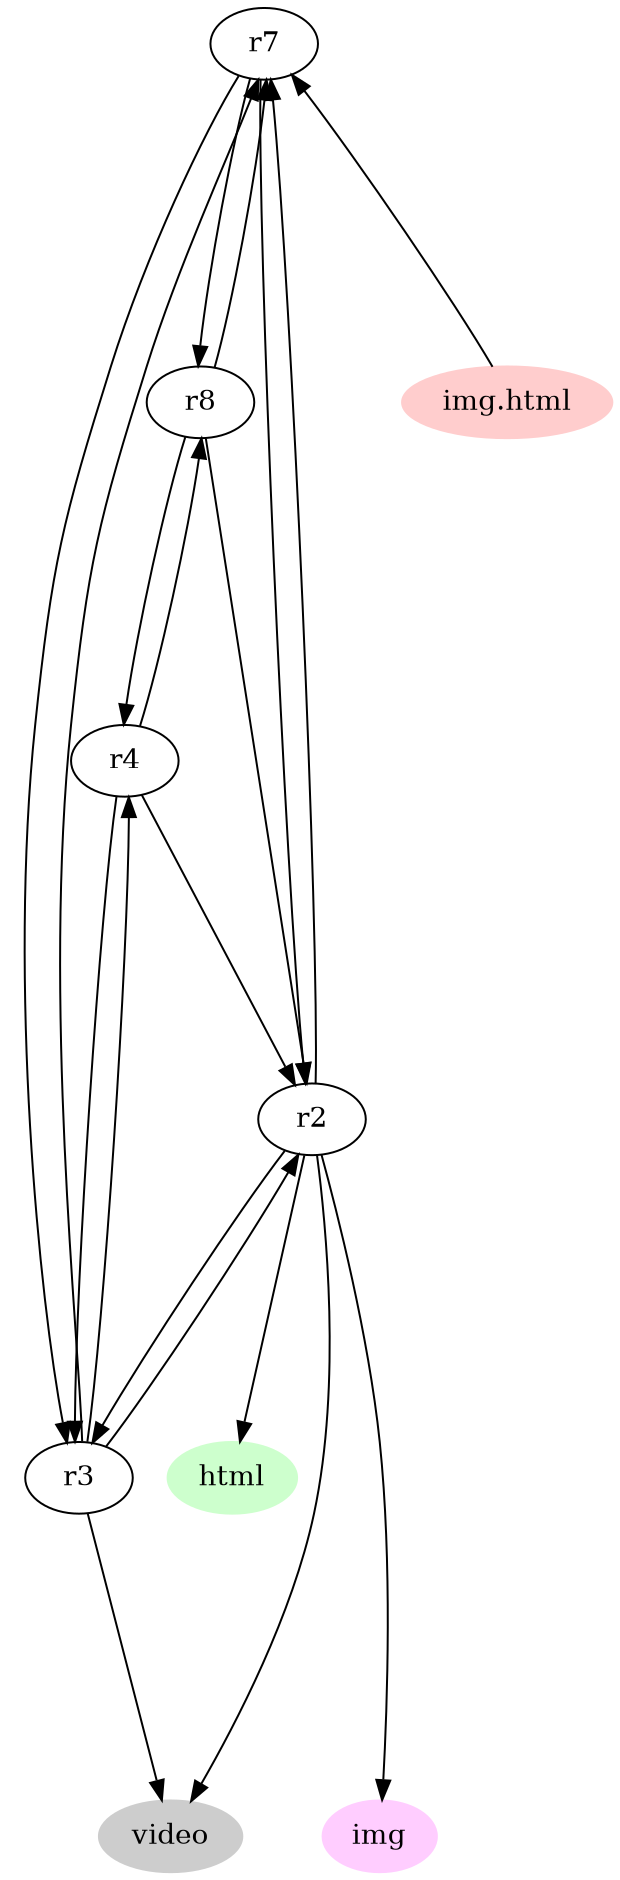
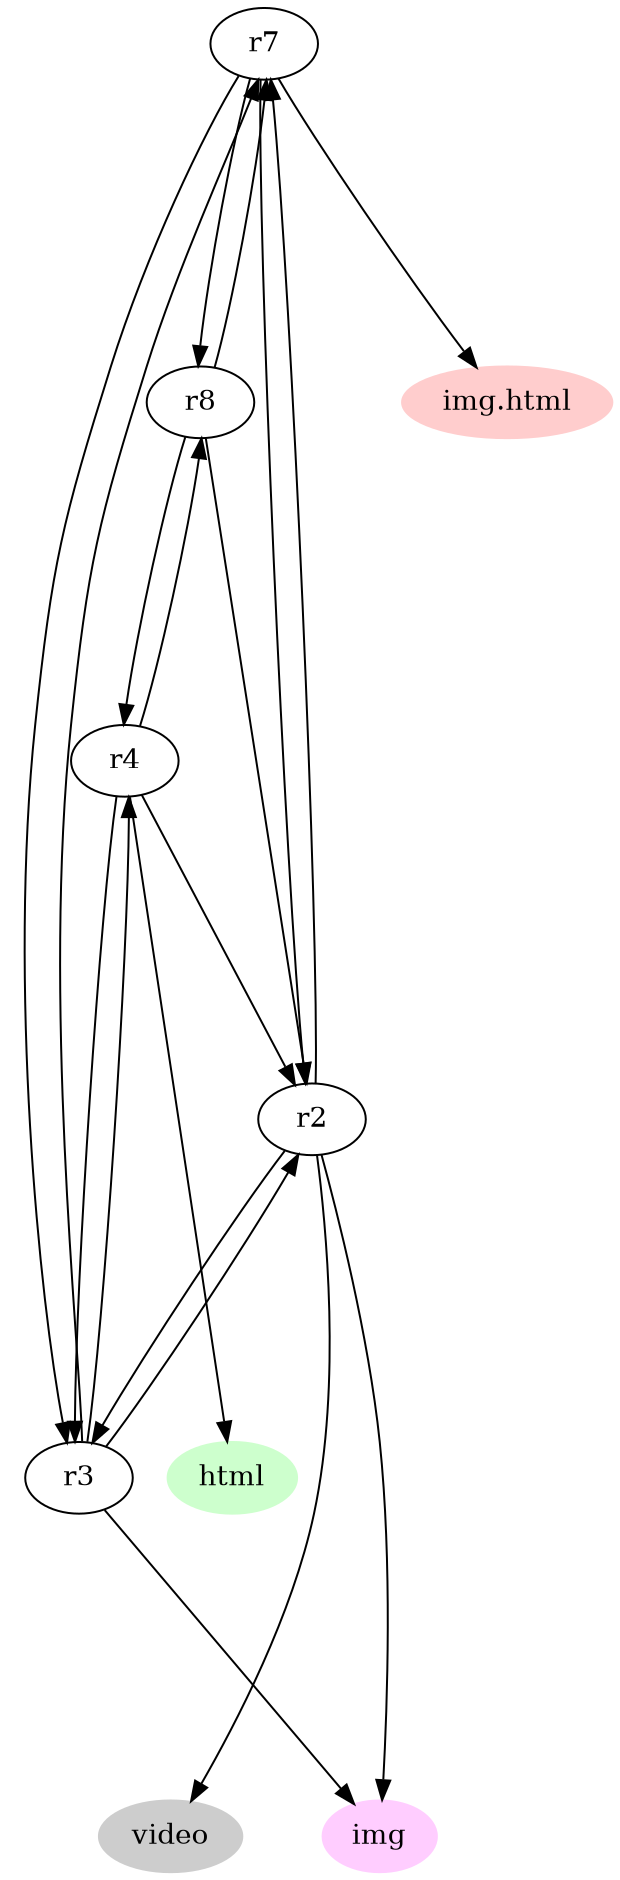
  digraph {
    ranksep=2
    style=circo
    n1 [label=r7]
    n2 [label=r8]
    r2
    r3
    r4
    n6 [color="#ffcdcd" label="img.html" style=filled]
    video [color="#cdcdcd" style=filled]
    img [color="#ffcdff" style=filled]
    n9 [color="#cdffcd" label=html style=filled]
    subgraph sub_1 {
      n1
      n2
      r2
      r3
      r4
    }
    subgraph sub_2 {
      ranksep=3
      n1
      n2
      r2
      r3
      r4
      n6
      video
      img
      n9
    }
    n1 -> n2
    n1 -> r2
    n1 -> r3
-   n6 -> n1
+   n1 -> n6
    n2 -> n1
    n2 -> r2
    n2 -> r4
    r2 -> n1
    r2 -> r3
    r2 -> video
    r2 -> img
    r3 -> n1
    r3 -> r2
    r3 -> r4
-   r3 -> video
+   r3 -> img
    r4 -> n2
    r4 -> r2
    r4 -> r3
-   r2 -> n9
+   r4 -> n9
  }
